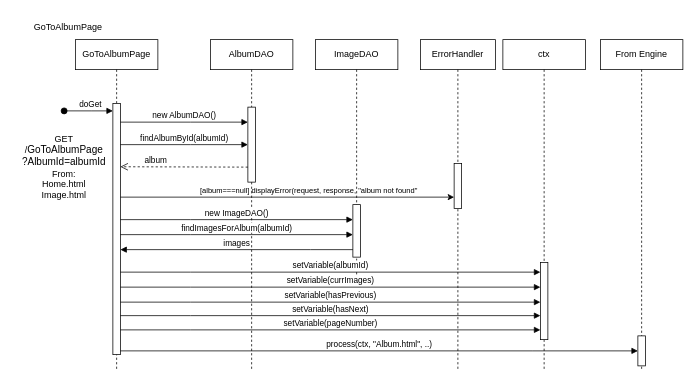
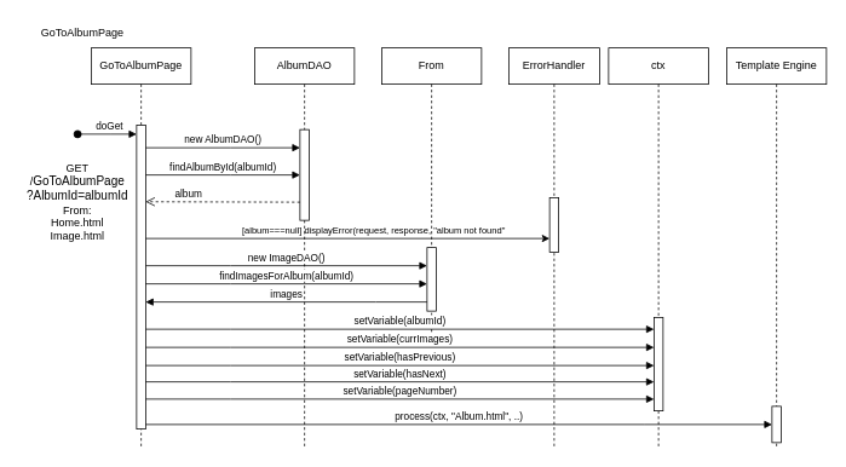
  <mxCell id="0" />
  <mxCell id="1" parent="0" />
  <mxCell id="2" value="GET&lt;br&gt;&lt;div&gt;/&lt;span style=&quot;font-family: Arial, sans-serif; font-size: 10pt; white-space: pre-wrap; text-align: start;&quot;&gt;GoToAlbumPage&lt;/span&gt;&lt;/div&gt;&lt;div&gt;&lt;span style=&quot;font-family: Arial, sans-serif; font-size: 10pt; white-space: pre-wrap; text-align: start;&quot;&gt;?AlbumId=albumId&lt;/span&gt;&lt;/div&gt;&lt;div&gt;From:&lt;/div&gt;&lt;div&gt;Home.html&lt;br&gt;Image.html&lt;/div&gt;" style="text;html=1;align=center;verticalAlign=middle;whiteSpace=wrap;rounded=0;" parent="1" vertex="1"><mxGeometry x="20" y="167" width="130" height="110" as="geometry" /></mxCell>
  <mxCell id="3" value="doGet" style="html=1;verticalAlign=bottom;startArrow=oval;endArrow=block;startSize=8;edgeStyle=elbowEdgeStyle;elbow=horizontal;curved=0;rounded=0;" parent="1" edge="1"><mxGeometry x="0.077" relative="1" as="geometry"><mxPoint x="85" y="147" as="sourcePoint" /><mxPoint x="150" y="147" as="targetPoint" /><Array as="points"><mxPoint x="121" y="137" /></Array><mxPoint as="offset" /></mxGeometry></mxCell>
  <mxCell id="4" value="GoToAlbumPage" style="shape=umlLifeline;perimeter=lifelinePerimeter;whiteSpace=wrap;html=1;container=0;dropTarget=0;collapsible=0;recursiveResize=0;outlineConnect=0;portConstraint=eastwest;newEdgeStyle={&quot;edgeStyle&quot;:&quot;elbowEdgeStyle&quot;,&quot;elbow&quot;:&quot;vertical&quot;,&quot;curved&quot;:0,&quot;rounded&quot;:0};" parent="1" vertex="1"><mxGeometry x="100" y="52" width="110" height="440" as="geometry" /></mxCell>
  <mxCell id="5" value="" style="html=1;points=[];perimeter=orthogonalPerimeter;outlineConnect=0;targetShapes=umlLifeline;portConstraint=eastwest;newEdgeStyle={&quot;edgeStyle&quot;:&quot;elbowEdgeStyle&quot;,&quot;elbow&quot;:&quot;vertical&quot;,&quot;curved&quot;:0,&quot;rounded&quot;:0};" parent="4" vertex="1"><mxGeometry x="50" y="85" width="10" height="335" as="geometry" /></mxCell>
  <mxCell id="6" value="new AlbumDAO()" style="html=1;verticalAlign=bottom;endArrow=block;edgeStyle=elbowEdgeStyle;elbow=horizontal;curved=0;rounded=0;exitX=1.133;exitY=0.381;exitDx=0;exitDy=0;exitPerimeter=0;" parent="1" target="8" edge="1"><mxGeometry relative="1" as="geometry"><mxPoint x="160" y="162.01" as="sourcePoint" /><Array as="points"><mxPoint x="253.67" y="162" /></Array><mxPoint x="290" y="162" as="targetPoint" /></mxGeometry></mxCell>
  <mxCell id="7" value="AlbumDAO" style="shape=umlLifeline;perimeter=lifelinePerimeter;whiteSpace=wrap;html=1;container=0;dropTarget=0;collapsible=0;recursiveResize=0;outlineConnect=0;portConstraint=eastwest;newEdgeStyle={&quot;edgeStyle&quot;:&quot;elbowEdgeStyle&quot;,&quot;elbow&quot;:&quot;vertical&quot;,&quot;curved&quot;:0,&quot;rounded&quot;:0};" parent="1" vertex="1"><mxGeometry x="280" y="52" width="110" height="440" as="geometry" /></mxCell>
  <mxCell id="8" value="" style="html=1;points=[];perimeter=orthogonalPerimeter;outlineConnect=0;targetShapes=umlLifeline;portConstraint=eastwest;newEdgeStyle={&quot;edgeStyle&quot;:&quot;elbowEdgeStyle&quot;,&quot;elbow&quot;:&quot;vertical&quot;,&quot;curved&quot;:0,&quot;rounded&quot;:0};" parent="7" vertex="1"><mxGeometry x="50" y="90" width="10" height="100" as="geometry" /></mxCell>
- <mxCell id="9" value="ImageDAO" style="shape=umlLifeline;perimeter=lifelinePerimeter;whiteSpace=wrap;html=1;container=0;dropTarget=0;collapsible=0;recursiveResize=0;outlineConnect=0;portConstraint=eastwest;newEdgeStyle={&quot;edgeStyle&quot;:&quot;elbowEdgeStyle&quot;,&quot;elbow&quot;:&quot;vertical&quot;,&quot;curved&quot;:0,&quot;rounded&quot;:0};" parent="1" vertex="1"><mxGeometry x="420" y="52" width="110" height="320" as="geometry" /></mxCell>
+ <mxCell id="9" value="From" style="shape=umlLifeline;perimeter=lifelinePerimeter;whiteSpace=wrap;html=1;container=0;dropTarget=0;collapsible=0;recursiveResize=0;outlineConnect=0;portConstraint=eastwest;newEdgeStyle={&quot;edgeStyle&quot;:&quot;elbowEdgeStyle&quot;,&quot;elbow&quot;:&quot;vertical&quot;,&quot;curved&quot;:0,&quot;rounded&quot;:0};" parent="1" vertex="1"><mxGeometry x="420" y="52" width="110" height="320" as="geometry" /></mxCell>
  <mxCell id="10" value="" style="html=1;points=[];perimeter=orthogonalPerimeter;outlineConnect=0;targetShapes=umlLifeline;portConstraint=eastwest;newEdgeStyle={&quot;edgeStyle&quot;:&quot;elbowEdgeStyle&quot;,&quot;elbow&quot;:&quot;vertical&quot;,&quot;curved&quot;:0,&quot;rounded&quot;:0};" parent="9" vertex="1"><mxGeometry x="50" y="220" width="10" height="70" as="geometry" /></mxCell>
  <mxCell id="11" value="ctx" style="shape=umlLifeline;perimeter=lifelinePerimeter;whiteSpace=wrap;html=1;container=0;dropTarget=0;collapsible=0;recursiveResize=0;outlineConnect=0;portConstraint=eastwest;newEdgeStyle={&quot;edgeStyle&quot;:&quot;elbowEdgeStyle&quot;,&quot;elbow&quot;:&quot;vertical&quot;,&quot;curved&quot;:0,&quot;rounded&quot;:0};" parent="1" vertex="1"><mxGeometry x="670" y="52" width="110" height="440" as="geometry" /></mxCell>
  <mxCell id="12" value="" style="html=1;points=[];perimeter=orthogonalPerimeter;outlineConnect=0;targetShapes=umlLifeline;portConstraint=eastwest;newEdgeStyle={&quot;edgeStyle&quot;:&quot;elbowEdgeStyle&quot;,&quot;elbow&quot;:&quot;vertical&quot;,&quot;curved&quot;:0,&quot;rounded&quot;:0};" parent="11" vertex="1"><mxGeometry x="50" y="297" width="10" height="103" as="geometry" /></mxCell>
  <mxCell id="13" value="findAlbumById(albumId)" style="html=1;verticalAlign=bottom;endArrow=block;edgeStyle=elbowEdgeStyle;elbow=horizontal;curved=0;rounded=0;exitX=1.133;exitY=0.381;exitDx=0;exitDy=0;exitPerimeter=0;" parent="1" target="8" edge="1"><mxGeometry relative="1" as="geometry"><mxPoint x="160" y="192.01" as="sourcePoint" /><Array as="points"><mxPoint x="253.67" y="192" /></Array><mxPoint x="300" y="192" as="targetPoint" /></mxGeometry></mxCell>
  <mxCell id="14" value="findImagesForAlbum(albumId)" style="html=1;verticalAlign=bottom;endArrow=block;edgeStyle=elbowEdgeStyle;elbow=horizontal;curved=0;rounded=0;exitX=1.133;exitY=0.381;exitDx=0;exitDy=0;exitPerimeter=0;" parent="1" edge="1"><mxGeometry relative="1" as="geometry"><mxPoint x="160" y="312.01" as="sourcePoint" /><Array as="points"><mxPoint x="253.67" y="312" /></Array><mxPoint x="470" y="312" as="targetPoint" /></mxGeometry></mxCell>
  <mxCell id="15" value="new ImageDAO()" style="html=1;verticalAlign=bottom;endArrow=block;edgeStyle=elbowEdgeStyle;elbow=horizontal;curved=0;rounded=0;exitX=1.133;exitY=0.381;exitDx=0;exitDy=0;exitPerimeter=0;" parent="1" edge="1"><mxGeometry relative="1" as="geometry"><mxPoint x="160" y="292.01" as="sourcePoint" /><Array as="points"><mxPoint x="253.67" y="292" /></Array><mxPoint x="470" y="292" as="targetPoint" /></mxGeometry></mxCell>
  <mxCell id="16" value="images" style="html=1;verticalAlign=bottom;endArrow=block;edgeStyle=elbowEdgeStyle;elbow=horizontal;curved=0;rounded=0;" parent="1" source="10" target="5" edge="1"><mxGeometry relative="1" as="geometry"><mxPoint x="460" y="332" as="sourcePoint" /><Array as="points"><mxPoint x="413.67" y="332" /></Array><mxPoint x="310" y="332" as="targetPoint" /></mxGeometry></mxCell>
  <mxCell id="17" value="setVariable(albumId)" style="html=1;verticalAlign=bottom;endArrow=block;edgeStyle=elbowEdgeStyle;elbow=horizontal;curved=0;rounded=0;exitX=1.133;exitY=0.381;exitDx=0;exitDy=0;exitPerimeter=0;" parent="1" target="12" edge="1"><mxGeometry relative="1" as="geometry"><mxPoint x="160" y="362.01" as="sourcePoint" /><Array as="points"><mxPoint x="253.67" y="362" /></Array><mxPoint x="620" y="362" as="targetPoint" /></mxGeometry></mxCell>
  <mxCell id="18" value="setVariable(currImages)" style="html=1;verticalAlign=bottom;endArrow=block;edgeStyle=elbowEdgeStyle;elbow=horizontal;curved=0;rounded=0;exitX=1.133;exitY=0.381;exitDx=0;exitDy=0;exitPerimeter=0;" parent="1" edge="1" target="12"><mxGeometry relative="1" as="geometry"><mxPoint x="160" y="382.01" as="sourcePoint" /><Array as="points"><mxPoint x="253.67" y="382" /></Array><mxPoint x="620" y="382" as="targetPoint" /></mxGeometry></mxCell>
- <mxCell id="19" value="From Engine" style="shape=umlLifeline;perimeter=lifelinePerimeter;whiteSpace=wrap;html=1;container=0;dropTarget=0;collapsible=0;recursiveResize=0;outlineConnect=0;portConstraint=eastwest;newEdgeStyle={&quot;edgeStyle&quot;:&quot;elbowEdgeStyle&quot;,&quot;elbow&quot;:&quot;vertical&quot;,&quot;curved&quot;:0,&quot;rounded&quot;:0};" parent="1" vertex="1"><mxGeometry x="800" y="52" width="110" height="440" as="geometry" /></mxCell>
+ <mxCell id="19" value="Template Engine" style="shape=umlLifeline;perimeter=lifelinePerimeter;whiteSpace=wrap;html=1;container=0;dropTarget=0;collapsible=0;recursiveResize=0;outlineConnect=0;portConstraint=eastwest;newEdgeStyle={&quot;edgeStyle&quot;:&quot;elbowEdgeStyle&quot;,&quot;elbow&quot;:&quot;vertical&quot;,&quot;curved&quot;:0,&quot;rounded&quot;:0};" parent="1" vertex="1"><mxGeometry x="800" y="52" width="110" height="440" as="geometry" /></mxCell>
  <mxCell id="20" value="" style="html=1;points=[];perimeter=orthogonalPerimeter;outlineConnect=0;targetShapes=umlLifeline;portConstraint=eastwest;newEdgeStyle={&quot;edgeStyle&quot;:&quot;elbowEdgeStyle&quot;,&quot;elbow&quot;:&quot;vertical&quot;,&quot;curved&quot;:0,&quot;rounded&quot;:0};" parent="19" vertex="1"><mxGeometry x="50" y="395" width="10" height="40" as="geometry" /></mxCell>
  <mxCell id="21" value="process(ctx, &quot;Album.html&quot;, ..)" style="html=1;verticalAlign=bottom;endArrow=block;edgeStyle=elbowEdgeStyle;elbow=horizontal;curved=0;rounded=0;" parent="1" target="20" edge="1"><mxGeometry relative="1" as="geometry"><mxPoint x="160" y="467" as="sourcePoint" /><Array as="points"><mxPoint x="710" y="467" /><mxPoint x="183.67" y="477" /></Array><mxPoint x="550" y="477" as="targetPoint" /></mxGeometry></mxCell>
  <mxCell id="22" value="setVariable(hasPrevious)" style="html=1;verticalAlign=bottom;endArrow=block;edgeStyle=elbowEdgeStyle;elbow=horizontal;curved=0;rounded=0;exitX=1.133;exitY=0.381;exitDx=0;exitDy=0;exitPerimeter=0;" parent="1" edge="1" target="12"><mxGeometry relative="1" as="geometry"><mxPoint x="160" y="402.01" as="sourcePoint" /><Array as="points"><mxPoint x="253.67" y="402" /></Array><mxPoint x="620" y="402" as="targetPoint" /></mxGeometry></mxCell>
  <mxCell id="23" value="setVariable(hasNext)" style="html=1;verticalAlign=bottom;endArrow=block;edgeStyle=elbowEdgeStyle;elbow=horizontal;curved=0;rounded=0;exitX=1.133;exitY=0.381;exitDx=0;exitDy=0;exitPerimeter=0;" parent="1" edge="1" target="12"><mxGeometry relative="1" as="geometry"><mxPoint x="160" y="420.01" as="sourcePoint" /><Array as="points"><mxPoint x="253.67" y="420" /></Array><mxPoint x="620" y="420" as="targetPoint" /></mxGeometry></mxCell>
  <mxCell id="24" value="GoToAlbumPage" style="text;html=1;align=center;verticalAlign=middle;resizable=0;points=[];autosize=1;strokeColor=none;fillColor=none;" parent="1" vertex="1"><mxGeometry x="35" y="20" width="110" height="30" as="geometry" /></mxCell>
  <mxCell id="25" value="setVariable(pageNumber)" style="html=1;verticalAlign=bottom;endArrow=block;edgeStyle=elbowEdgeStyle;elbow=horizontal;curved=0;rounded=0;exitX=1.133;exitY=0.381;exitDx=0;exitDy=0;exitPerimeter=0;" edge="1" parent="1" target="12"><mxGeometry relative="1" as="geometry"><mxPoint x="160" y="439.01" as="sourcePoint" /><Array as="points"><mxPoint x="253.67" y="439" /></Array><mxPoint x="620" y="439" as="targetPoint" /></mxGeometry></mxCell>
  <mxCell id="26" value="ErrorHandler" style="shape=umlLifeline;perimeter=lifelinePerimeter;whiteSpace=wrap;html=1;container=0;dropTarget=0;collapsible=0;recursiveResize=0;outlineConnect=0;portConstraint=eastwest;newEdgeStyle={&quot;edgeStyle&quot;:&quot;elbowEdgeStyle&quot;,&quot;elbow&quot;:&quot;vertical&quot;,&quot;curved&quot;:0,&quot;rounded&quot;:0};" vertex="1" parent="1"><mxGeometry x="560" y="52" width="100" height="440" as="geometry" /></mxCell>
  <mxCell id="27" value="" style="html=1;points=[];perimeter=orthogonalPerimeter;outlineConnect=0;targetShapes=umlLifeline;portConstraint=eastwest;newEdgeStyle={&quot;edgeStyle&quot;:&quot;elbowEdgeStyle&quot;,&quot;elbow&quot;:&quot;vertical&quot;,&quot;curved&quot;:0,&quot;rounded&quot;:0};" vertex="1" parent="26"><mxGeometry x="45" y="165" width="10" height="60" as="geometry" /></mxCell>
  <mxCell id="28" value="album" style="html=1;verticalAlign=bottom;endArrow=open;dashed=1;endSize=8;edgeStyle=elbowEdgeStyle;elbow=vertical;curved=0;rounded=0;" edge="1" parent="1"><mxGeometry x="0.459" relative="1" as="geometry"><mxPoint x="160" y="221.5" as="targetPoint" /><Array as="points"><mxPoint x="290" y="221.5" /></Array><mxPoint x="330" y="222" as="sourcePoint" /><mxPoint as="offset" /></mxGeometry></mxCell>
  <mxCell id="29" value="" style="endArrow=classic;html=1;rounded=0;" edge="1" parent="1" target="27"><mxGeometry width="50" height="50" relative="1" as="geometry"><mxPoint x="160" y="262" as="sourcePoint" /><mxPoint x="580" y="262" as="targetPoint" /></mxGeometry></mxCell>
  <mxCell id="30" value="&lt;span style=&quot;font-size: 10px;&quot;&gt;[album===null] displayError(request, response, &quot;album not found&quot;&lt;/span&gt;" style="text;html=1;align=center;verticalAlign=middle;resizable=0;points=[];autosize=1;strokeColor=none;fillColor=none;" vertex="1" parent="1"><mxGeometry x="256" y="238" width="310" height="30" as="geometry" /></mxCell>
